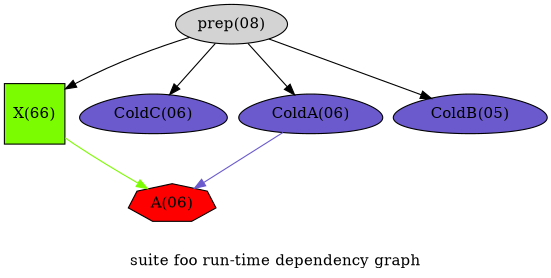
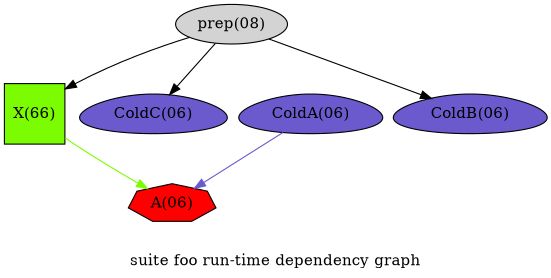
  strict digraph {
    label="suite foo run-time dependency graph"
    node [style=filled fillcolor=slateblue shape=egg]
    n1 [height=0.5 label="prep(08)" width=1.3056 fillcolor="" shape=""]
    n2 [fillcolor=lawngreen height=0.72222 label="X(66)" shape=square width=0.72222]
    n3 [height=0.5 label="ColdC(06)" width=1.6389]
    n4 [height=0.5 label="ColdA(06)" width=1.6111]
-   n5 [height=0.5 label="ColdB(05)" width=1.6111]
+   n5 [height=0.5 label="ColdB(06)" width=1.6111]
    n6 [fillcolor=red height=0.5 label="A(06)" shape=septagon width=1.0556]
    n1 -> n2
    n1 -> n3
-   n1 -> n4
    n1 -> n5
    n2 -> n6 [color=lawngreen]
    n4 -> n6 [color=slateblue]
  }
